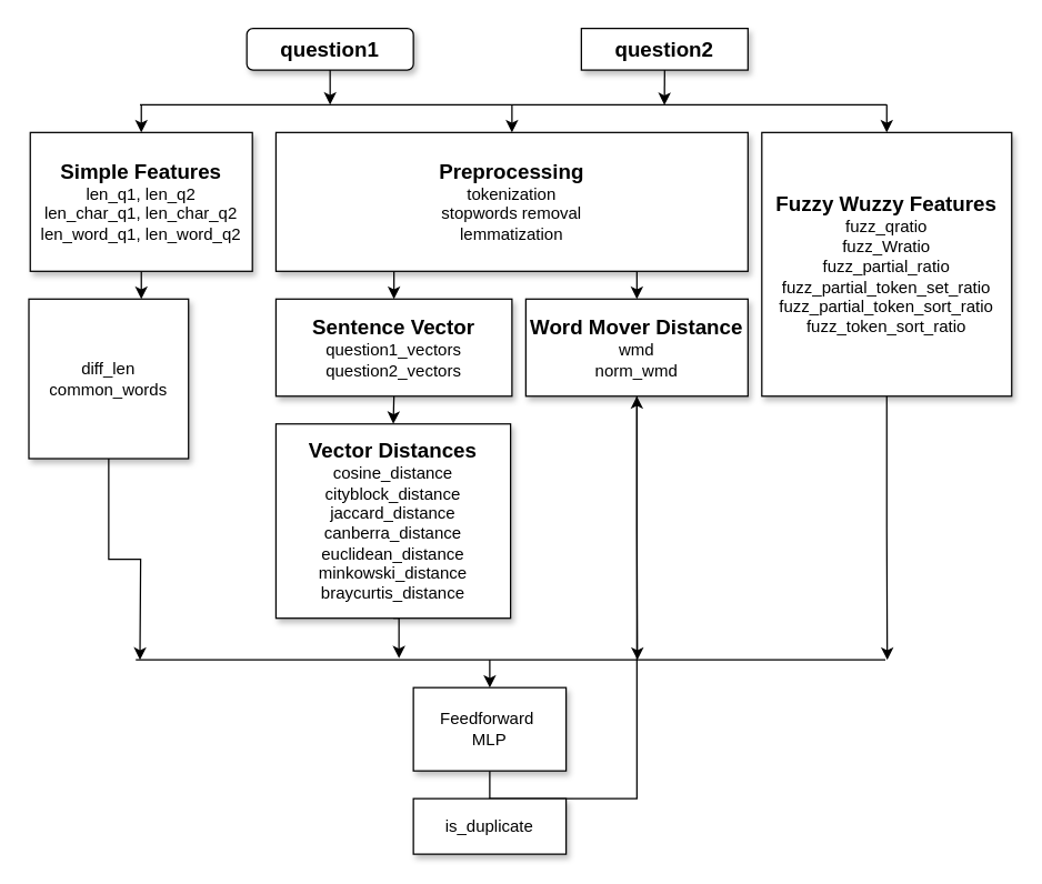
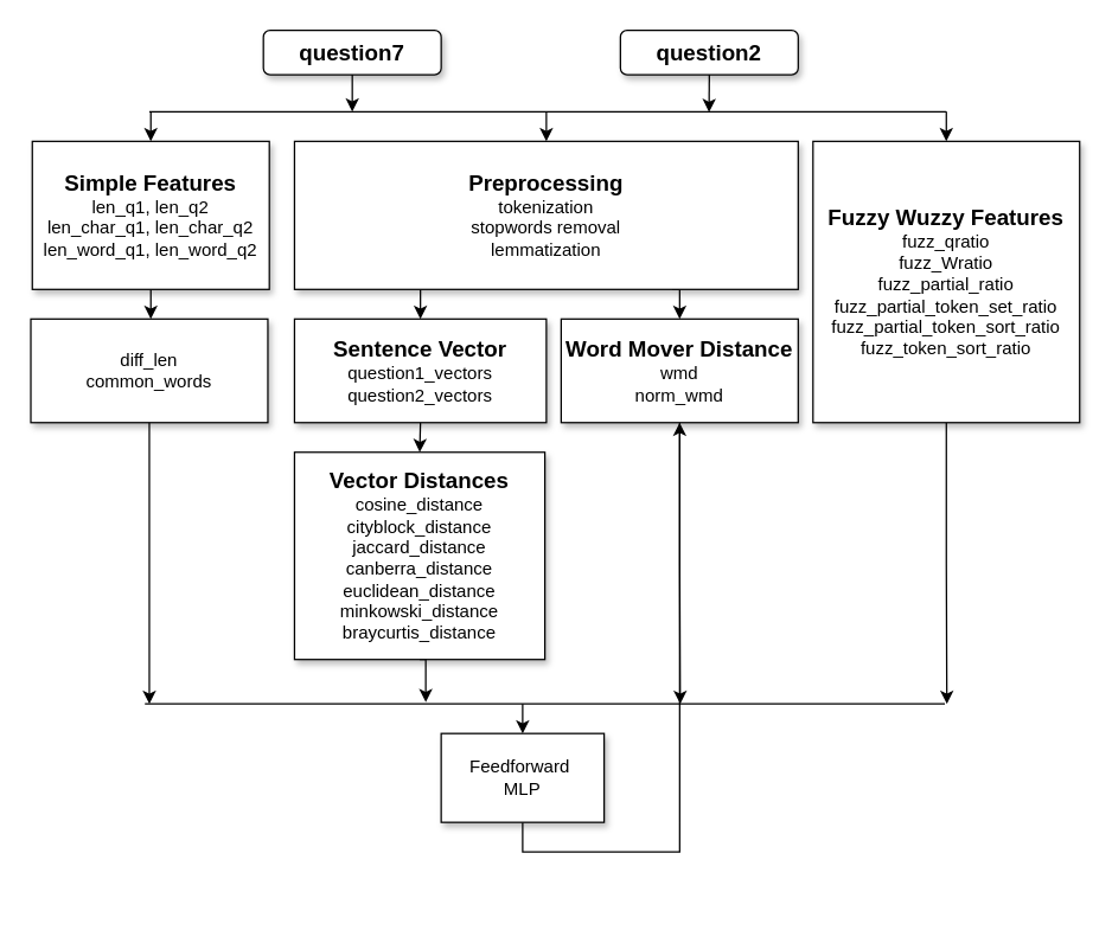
  <mxCell id="0" />
  <mxCell id="1" parent="0" />
  <mxCell id="2" style="edgeStyle=orthogonalEdgeStyle;rounded=0;orthogonalLoop=1;jettySize=auto;html=1;exitX=0.5;exitY=1;exitDx=0;exitDy=0;" edge="1" parent="1" source="3"><mxGeometry relative="1" as="geometry"><mxPoint x="237" y="75" as="targetPoint" /></mxGeometry></mxCell>
- <mxCell id="3" value="&lt;font style=&quot;font-size: 15px&quot;&gt;&lt;b&gt;question1&lt;/b&gt;&lt;/font&gt;" style="rounded=1;whiteSpace=wrap;html=1;shadow=1;comic=0;" vertex="1" parent="1"><mxGeometry x="177" y="20" width="120" height="30" as="geometry" /></mxCell>
+ <mxCell id="3" value="&lt;font style=&quot;font-size: 15px&quot;&gt;&lt;b&gt;question7&lt;/b&gt;&lt;/font&gt;" style="rounded=1;whiteSpace=wrap;html=1;shadow=1;comic=0;" vertex="1" parent="1"><mxGeometry x="177" y="20" width="120" height="30" as="geometry" /></mxCell>
  <mxCell id="4" style="edgeStyle=orthogonalEdgeStyle;rounded=0;orthogonalLoop=1;jettySize=auto;html=1;exitX=0.5;exitY=1;exitDx=0;exitDy=0;" edge="1" parent="1" source="5"><mxGeometry relative="1" as="geometry"><mxPoint x="477.81" y="75.238" as="targetPoint" /></mxGeometry></mxCell>
- <mxCell id="5" value="&lt;font style=&quot;font-size: 15px&quot;&gt;&lt;b&gt;question2&lt;/b&gt;&lt;/font&gt;" style="whiteSpace=wrap;html=1;shadow=1;glass=0;rounded=0;" vertex="1" parent="1"><mxGeometry x="418" y="20" width="120" height="30" as="geometry" /></mxCell>
+ <mxCell id="5" value="&lt;font style=&quot;font-size: 15px&quot;&gt;&lt;b&gt;question2&lt;/b&gt;&lt;/font&gt;" style="rounded=1;whiteSpace=wrap;html=1;shadow=1;glass=0;" vertex="1" parent="1"><mxGeometry x="418" y="20" width="120" height="30" as="geometry" /></mxCell>
  <mxCell id="6" style="edgeStyle=orthogonalEdgeStyle;rounded=0;orthogonalLoop=1;jettySize=auto;html=1;exitX=0.5;exitY=1;exitDx=0;exitDy=0;" edge="1" parent="1" source="7" target="9"><mxGeometry relative="1" as="geometry"><Array as="points"><mxPoint x="100" y="215" /><mxPoint x="100" y="215" /></Array></mxGeometry></mxCell>
  <mxCell id="7" value="&lt;b&gt;&lt;font style=&quot;font-size: 15px&quot;&gt;Simple Features&lt;/font&gt;&lt;/b&gt;&lt;br&gt;len_q1, len_q2&lt;br&gt;len_char_q1, len_char_q2&lt;br&gt;len_word_q1, len_word_q2" style="rounded=0;whiteSpace=wrap;html=1;shadow=1;glass=0;comic=0;" vertex="1" parent="1"><mxGeometry x="21" y="95" width="160" height="100" as="geometry" /></mxCell>
  <mxCell id="8" style="edgeStyle=orthogonalEdgeStyle;rounded=0;orthogonalLoop=1;jettySize=auto;html=1;exitX=0.5;exitY=1;exitDx=0;exitDy=0;" edge="1" parent="1" source="9"><mxGeometry relative="1" as="geometry"><mxPoint x="100" y="475" as="targetPoint" /></mxGeometry></mxCell>
- <mxCell id="9" value="diff_len&lt;br&gt;common_words" style="rounded=0;whiteSpace=wrap;html=1;shadow=1;glass=0;comic=0;" vertex="1" parent="1"><mxGeometry x="20" y="215" width="115" height="115" as="geometry" /></mxCell>
+ <mxCell id="9" value="diff_len&lt;br&gt;common_words" style="rounded=0;whiteSpace=wrap;html=1;shadow=1;glass=0;comic=0;" vertex="1" parent="1"><mxGeometry x="20" y="215" width="160" height="70" as="geometry" /></mxCell>
  <mxCell id="10" style="edgeStyle=orthogonalEdgeStyle;rounded=0;orthogonalLoop=1;jettySize=auto;html=1;exitX=0.5;exitY=1;exitDx=0;exitDy=0;entryX=0.625;entryY=0;entryDx=0;entryDy=0;entryPerimeter=0;" edge="1" parent="1" source="11"><mxGeometry relative="1" as="geometry"><mxPoint x="458.353" y="475" as="targetPoint" /></mxGeometry></mxCell>
  <mxCell id="11" value="&lt;font style=&quot;font-size: 15px&quot;&gt;&lt;b&gt;Word Mover Distance&lt;/b&gt;&lt;/font&gt;&lt;br&gt;wmd&lt;br&gt;norm_wmd" style="rounded=0;whiteSpace=wrap;html=1;shadow=1;glass=0;comic=0;" vertex="1" parent="1"><mxGeometry x="378" y="215" width="160" height="70" as="geometry" /></mxCell>
  <mxCell id="12" style="edgeStyle=orthogonalEdgeStyle;rounded=0;orthogonalLoop=1;jettySize=auto;html=1;exitX=0.5;exitY=1;exitDx=0;exitDy=0;entryX=0.344;entryY=-0.02;entryDx=0;entryDy=0;entryPerimeter=0;" edge="1" parent="1" source="13"><mxGeometry relative="1" as="geometry"><mxPoint x="286.588" y="473.824" as="targetPoint" /></mxGeometry></mxCell>
  <mxCell id="13" value="&lt;b&gt;&lt;font style=&quot;font-size: 15px&quot;&gt;Vector Distances&lt;/font&gt;&lt;/b&gt;&lt;br&gt;cosine_distance&lt;br&gt;cityblock_distance&lt;br&gt;jaccard_distance&lt;br&gt;canberra_distance&lt;br&gt;euclidean_distance&lt;br&gt;minkowski_distance&lt;br&gt;braycurtis_distance" style="rounded=0;whiteSpace=wrap;html=1;shadow=1;glass=0;comic=0;" vertex="1" parent="1"><mxGeometry x="198" y="305" width="169" height="140" as="geometry" /></mxCell>
  <mxCell id="14" style="edgeStyle=orthogonalEdgeStyle;rounded=0;orthogonalLoop=1;jettySize=auto;html=1;exitX=0.5;exitY=1;exitDx=0;exitDy=0;entryX=0.5;entryY=0;entryDx=0;entryDy=0;" edge="1" parent="1" source="15" target="13"><mxGeometry relative="1" as="geometry" /></mxCell>
  <mxCell id="15" value="&lt;font style=&quot;font-size: 15px&quot;&gt;&lt;b&gt;Sentence Vector&lt;/b&gt;&lt;/font&gt;&lt;br&gt;question1_vectors&lt;br&gt;question2_vectors" style="rounded=0;whiteSpace=wrap;html=1;shadow=1;glass=0;comic=0;" vertex="1" parent="1"><mxGeometry x="198" y="215" width="170" height="70" as="geometry" /></mxCell>
  <mxCell id="16" style="edgeStyle=orthogonalEdgeStyle;rounded=0;orthogonalLoop=1;jettySize=auto;html=1;exitX=0.25;exitY=1;exitDx=0;exitDy=0;entryX=0.5;entryY=0;entryDx=0;entryDy=0;" edge="1" parent="1" source="18" target="15"><mxGeometry relative="1" as="geometry" /></mxCell>
  <mxCell id="17" style="edgeStyle=orthogonalEdgeStyle;rounded=0;orthogonalLoop=1;jettySize=auto;html=1;exitX=0.75;exitY=1;exitDx=0;exitDy=0;entryX=0.5;entryY=0;entryDx=0;entryDy=0;" edge="1" parent="1" source="18" target="11"><mxGeometry relative="1" as="geometry" /></mxCell>
  <mxCell id="18" value="&lt;b&gt;&lt;font style=&quot;font-size: 15px&quot;&gt;Preprocessing&lt;/font&gt;&lt;/b&gt;&lt;br&gt;tokenization&lt;br&gt;stopwords removal&lt;br&gt;lemmatization" style="rounded=0;whiteSpace=wrap;html=1;shadow=1;glass=0;comic=0;" vertex="1" parent="1"><mxGeometry x="198" y="95" width="340" height="100" as="geometry" /></mxCell>
  <mxCell id="19" style="edgeStyle=orthogonalEdgeStyle;rounded=0;orthogonalLoop=1;jettySize=auto;html=1;exitX=0.5;exitY=1;exitDx=0;exitDy=0;entryX=0.92;entryY=0;entryDx=0;entryDy=0;entryPerimeter=0;" edge="1" parent="1" source="20"><mxGeometry relative="1" as="geometry"><mxPoint x="638.353" y="475" as="targetPoint" /></mxGeometry></mxCell>
  <mxCell id="20" value="&lt;span style=&quot;white-space: normal&quot;&gt;&lt;font style=&quot;font-size: 15px&quot;&gt;&lt;b&gt;Fuzzy Wuzzy Features&lt;/b&gt;&lt;/font&gt;&lt;br&gt;fuzz_qratio&lt;br&gt;&lt;/span&gt;&lt;span style=&quot;white-space: normal&quot;&gt;fuzz_Wratio&lt;/span&gt;&lt;br style=&quot;white-space: normal&quot;&gt;&lt;span style=&quot;white-space: normal&quot;&gt;fuzz_partial_ratio&lt;br&gt;&lt;/span&gt;&lt;span style=&quot;white-space: normal&quot;&gt;fuzz_partial_token_set_ratio&lt;/span&gt;&lt;br style=&quot;white-space: normal&quot;&gt;&lt;span style=&quot;white-space: normal&quot;&gt;fuzz_partial_token_sort_ratio&lt;/span&gt;&lt;br style=&quot;white-space: normal&quot;&gt;&lt;span style=&quot;white-space: normal&quot;&gt;fuzz_token_sort_ratio&lt;/span&gt;" style="rounded=0;whiteSpace=wrap;html=1;shadow=1;glass=0;comic=0;" vertex="1" parent="1"><mxGeometry x="548" y="95" width="180" height="190" as="geometry" /></mxCell>
  <mxCell id="21" value="" style="endArrow=none;html=1;" edge="1" parent="1"><mxGeometry width="50" height="50" relative="1" as="geometry"><mxPoint x="100" y="75" as="sourcePoint" /><mxPoint x="638" y="75" as="targetPoint" /></mxGeometry></mxCell>
  <mxCell id="22" value="" style="endArrow=classic;html=1;entryX=0.5;entryY=0;entryDx=0;entryDy=0;" edge="1" parent="1" target="7"><mxGeometry width="50" height="50" relative="1" as="geometry"><mxPoint x="101" y="75" as="sourcePoint" /><mxPoint x="97" y="15" as="targetPoint" /></mxGeometry></mxCell>
  <mxCell id="23" value="" style="endArrow=classic;html=1;entryX=0.5;entryY=0;entryDx=0;entryDy=0;" edge="1" parent="1" target="18"><mxGeometry width="50" height="50" relative="1" as="geometry"><mxPoint x="368" y="75" as="sourcePoint" /><mxPoint x="111" y="105" as="targetPoint" /></mxGeometry></mxCell>
  <mxCell id="24" value="" style="endArrow=classic;html=1;entryX=0.5;entryY=0;entryDx=0;entryDy=0;" edge="1" parent="1" target="20"><mxGeometry width="50" height="50" relative="1" as="geometry"><mxPoint x="638" y="75" as="sourcePoint" /><mxPoint x="111" y="105" as="targetPoint" /></mxGeometry></mxCell>
  <mxCell id="25" value="" style="endArrow=none;html=1;" edge="1" parent="1"><mxGeometry width="50" height="50" relative="1" as="geometry"><mxPoint x="97" y="475" as="sourcePoint" /><mxPoint x="637" y="475" as="targetPoint" /></mxGeometry></mxCell>
  <mxCell id="26" style="edgeStyle=orthogonalEdgeStyle;rounded=0;orthogonalLoop=1;jettySize=auto;html=1;exitX=0.5;exitY=1;exitDx=0;exitDy=0;" edge="1" parent="1" source="27" target="11"><mxGeometry relative="1" as="geometry" /></mxCell>
  <mxCell id="27" value="Feedforward&amp;nbsp;&lt;br&gt;MLP" style="rounded=0;whiteSpace=wrap;html=1;shadow=1;glass=0;comic=0;" vertex="1" parent="1"><mxGeometry x="297" y="495" width="110" height="60" as="geometry" /></mxCell>
  <mxCell id="28" value="" style="endArrow=classic;html=1;entryX=0.5;entryY=0;entryDx=0;entryDy=0;" edge="1" parent="1" target="27"><mxGeometry width="50" height="50" relative="1" as="geometry"><mxPoint x="352" y="475" as="sourcePoint" /><mxPoint x="67" y="575" as="targetPoint" /></mxGeometry></mxCell>
- <mxCell id="29" value="is_duplicate" style="rounded=0;whiteSpace=wrap;html=1;shadow=1;glass=0;comic=0;" vertex="1" parent="1"><mxGeometry x="297" y="575" width="110" height="40" as="geometry" /></mxCell>
